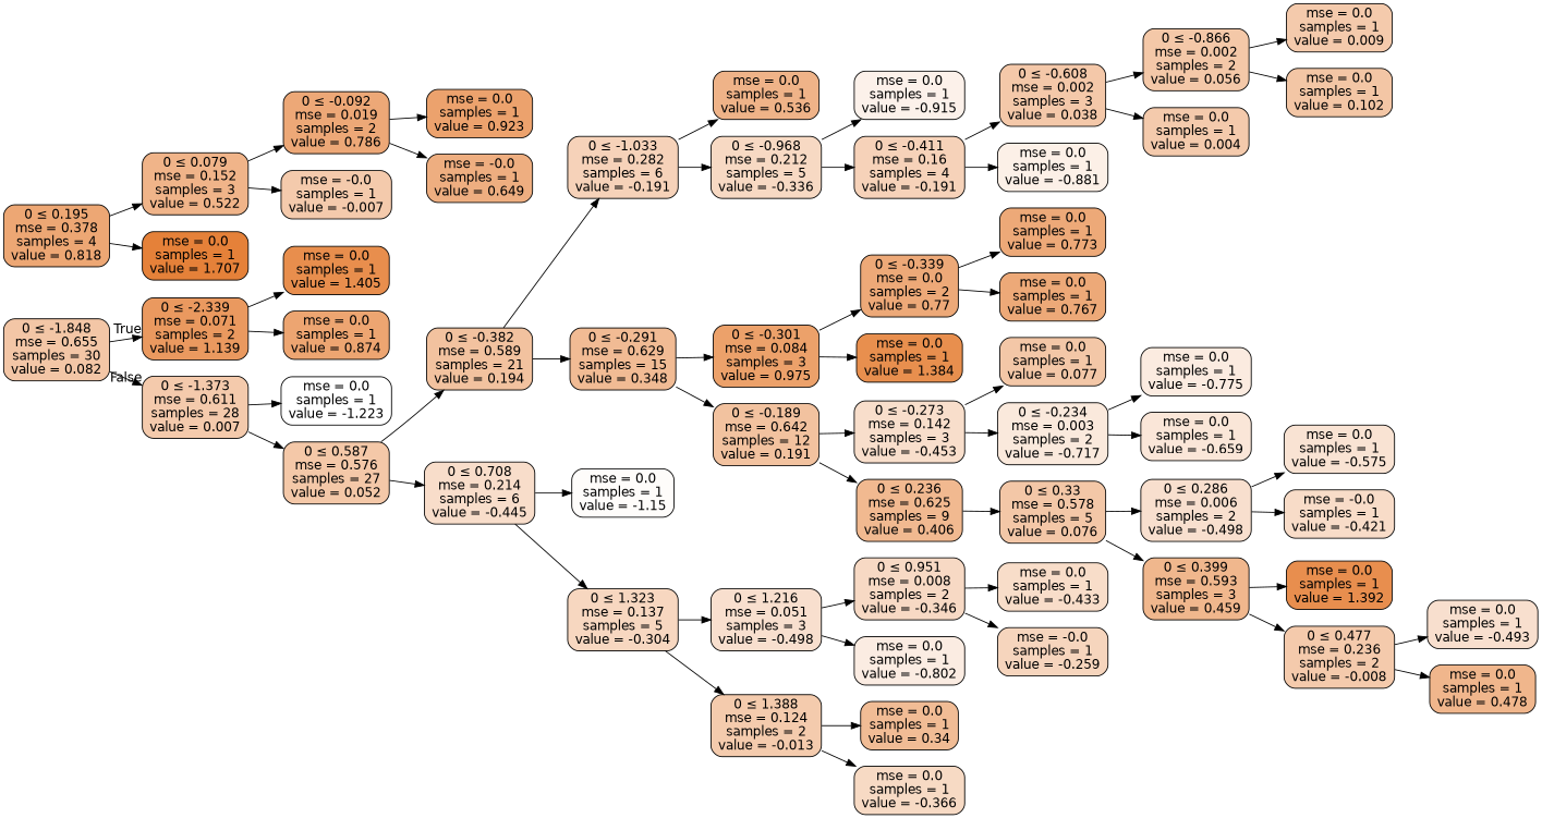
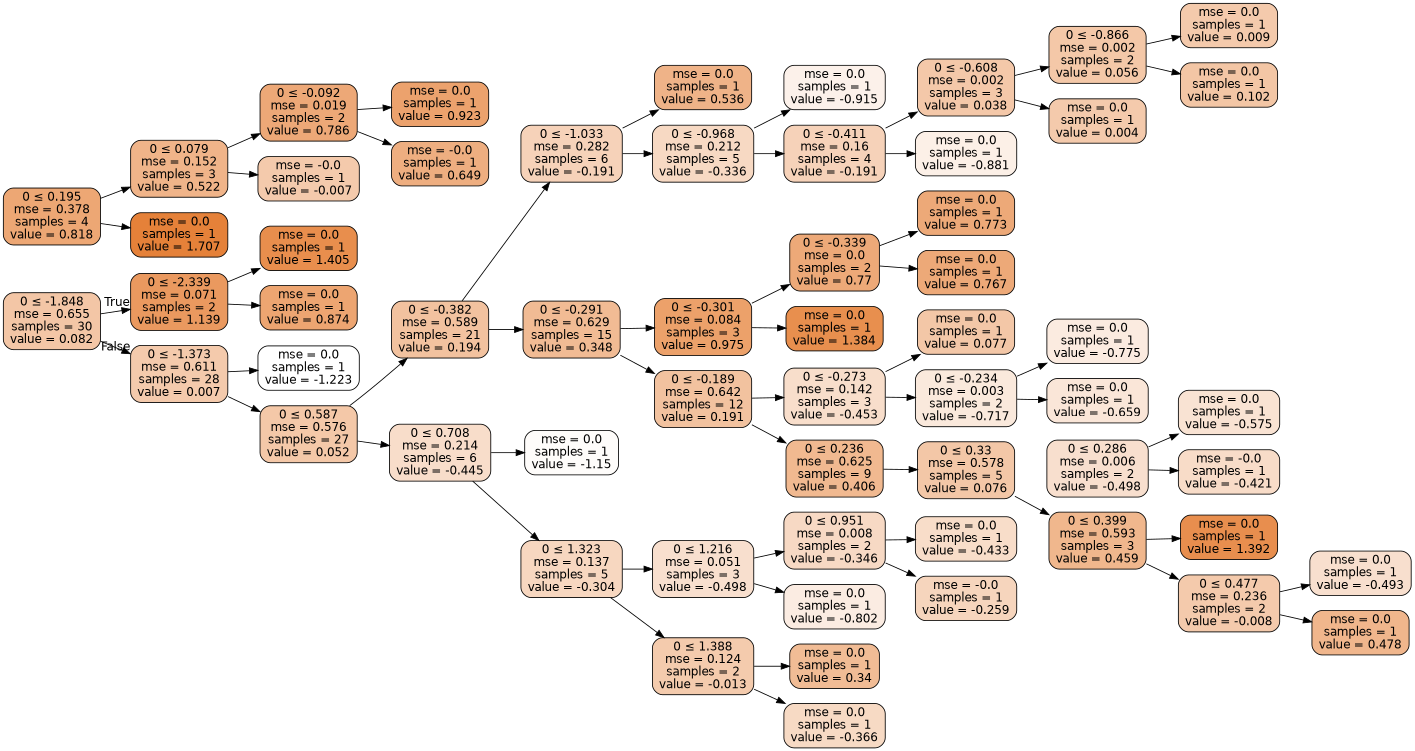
  digraph {
    rankdir=LR
    node [color=black fillcolor="#e581396b" fontname=helvetica shape=box style="filled, rounded"]
    edge [fontname=helvetica]
    n1 [fillcolor="#e5813972" label=<0 &le; -1.848<br/>mse = 0.655<br/>samples = 30<br/>value = 0.082>]
    n2 [fillcolor="#e58139ce" label=<0 &le; -2.339<br/>mse = 0.071<br/>samples = 2<br/>value = 1.139>]
    n3 [label=<0 &le; -1.373<br/>mse = 0.611<br/>samples = 28<br/>value = 0.007>]
    n4 [fillcolor="#e58139e5" label=<mse = 0.0<br/>samples = 1<br/>value = 1.405>]
    n5 [fillcolor="#e58139b6" label=<mse = 0.0<br/>samples = 1<br/>value = 0.874>]
    n6 [fillcolor="#e5813900" label=<mse = 0.0<br/>samples = 1<br/>value = -1.223>]
    n7 [fillcolor="#e581396f" label=<0 &le; 0.587<br/>mse = 0.576<br/>samples = 27<br/>value = 0.052>]
    n8 [fillcolor="#e581397b" label=<0 &le; -0.382<br/>mse = 0.589<br/>samples = 21<br/>value = 0.194>]
    n9 [fillcolor="#e5813944" label=<0 &le; 0.708<br/>mse = 0.214<br/>samples = 6<br/>value = -0.445>]
    n10 [fillcolor="#e581395a" label=<0 &le; -1.033<br/>mse = 0.282<br/>samples = 6<br/>value = -0.191>]
    n11 [fillcolor="#e5813989" label=<0 &le; -0.291<br/>mse = 0.629<br/>samples = 15<br/>value = 0.348>]
    n12 [fillcolor="#e5813906" label=<mse = 0.0<br/>samples = 1<br/>value = -1.15>]
    n13 [fillcolor="#e5813950" label=<0 &le; 1.323<br/>mse = 0.137<br/>samples = 5<br/>value = -0.304>]
    n14 [fillcolor="#e5813999" label=<mse = 0.0<br/>samples = 1<br/>value = 0.536>]
    n15 [fillcolor="#e581394d" label=<0 &le; -0.968<br/>mse = 0.212<br/>samples = 5<br/>value = -0.336>]
    n16 [fillcolor="#e58139bf" label=<0 &le; -0.301<br/>mse = 0.084<br/>samples = 3<br/>value = 0.975>]
    n17 [fillcolor="#e581397b" label=<0 &le; -0.189<br/>mse = 0.642<br/>samples = 12<br/>value = 0.191>]
    n18 [fillcolor="#e581391b" label=<mse = 0.0<br/>samples = 1<br/>value = -0.915>]
    n19 [fillcolor="#e581395a" label=<0 &le; -0.411<br/>mse = 0.16<br/>samples = 4<br/>value = -0.191>]
    n20 [fillcolor="#e581396e" label=<0 &le; -0.608<br/>mse = 0.002<br/>samples = 3<br/>value = 0.038>]
    n21 [fillcolor="#e581391e" label=<mse = 0.0<br/>samples = 1<br/>value = -0.881>]
    n22 [fillcolor="#e581396f" label=<0 &le; -0.866<br/>mse = 0.002<br/>samples = 2<br/>value = 0.056>]
    n23 [label=<mse = 0.0<br/>samples = 1<br/>value = 0.004>]
    n24 [label=<mse = 0.0<br/>samples = 1<br/>value = 0.009>]
    n25 [fillcolor="#e5813973" label=<mse = 0.0<br/>samples = 1<br/>value = 0.102>]
    n26 [fillcolor="#e58139ad" label=<0 &le; -0.339<br/>mse = 0.0<br/>samples = 2<br/>value = 0.77>]
    n27 [fillcolor="#e58139e3" label=<mse = 0.0<br/>samples = 1<br/>value = 1.384>]
    n28 [fillcolor="#e5813943" label=<0 &le; -0.273<br/>mse = 0.142<br/>samples = 3<br/>value = -0.453>]
    n29 [fillcolor="#e581398e" label=<0 &le; 0.236<br/>mse = 0.625<br/>samples = 9<br/>value = 0.406>]
    n30 [fillcolor="#e58139ae" label=<mse = 0.0<br/>samples = 1<br/>value = 0.773>]
    n31 [fillcolor="#e58139ad" label=<mse = 0.0<br/>samples = 1<br/>value = 0.767>]
    n32 [fillcolor="#e5813971" label=<mse = 0.0<br/>samples = 1<br/>value = 0.077>]
    n33 [fillcolor="#e581392c" label=<0 &le; -0.234<br/>mse = 0.003<br/>samples = 2<br/>value = -0.717>]
    n34 [fillcolor="#e5813971" label=<0 &le; 0.33<br/>mse = 0.578<br/>samples = 5<br/>value = 0.076>]
    n35 [fillcolor="#e5813927" label=<mse = 0.0<br/>samples = 1<br/>value = -0.775>]
    n36 [fillcolor="#e5813931" label=<mse = 0.0<br/>samples = 1<br/>value = -0.659>]
    n37 [fillcolor="#e58139b2" label=<0 &le; 0.195<br/>mse = 0.378<br/>samples = 4<br/>value = 0.818>]
    n38 [fillcolor="#e5813998" label=<0 &le; 0.079<br/>mse = 0.152<br/>samples = 3<br/>value = 0.522>]
    n39 [fillcolor="#e58139ff" label=<mse = 0.0<br/>samples = 1<br/>value = 1.707>]
    n40 [fillcolor="#e581393f" label=<0 &le; 0.286<br/>mse = 0.006<br/>samples = 2<br/>value = -0.498>]
    n41 [fillcolor="#e5813992" label=<0 &le; 0.399<br/>mse = 0.593<br/>samples = 3<br/>value = 0.459>]
    n42 [fillcolor="#e58139af" label=<0 &le; -0.092<br/>mse = 0.019<br/>samples = 2<br/>value = 0.786>]
    n43 [fillcolor="#e581396a" label=<mse = -0.0<br/>samples = 1<br/>value = -0.007>]
    n44 [fillcolor="#e58139bb" label=<mse = 0.0<br/>samples = 1<br/>value = 0.923>]
    n45 [fillcolor="#e58139a3" label=<mse = -0.0<br/>samples = 1<br/>value = 0.649>]
    n46 [fillcolor="#e5813938" label=<mse = 0.0<br/>samples = 1<br/>value = -0.575>]
    n47 [fillcolor="#e5813946" label=<mse = -0.0<br/>samples = 1<br/>value = -0.421>]
    n48 [fillcolor="#e58139e4" label=<mse = 0.0<br/>samples = 1<br/>value = 1.392>]
    n49 [fillcolor="#e581396a" label=<0 &le; 0.477<br/>mse = 0.236<br/>samples = 2<br/>value = -0.008>]
    n50 [fillcolor="#e581393f" label=<mse = 0.0<br/>samples = 1<br/>value = -0.493>]
    n51 [fillcolor="#e5813994" label=<mse = 0.0<br/>samples = 1<br/>value = 0.478>]
    n52 [fillcolor="#e581393f" label=<0 &le; 1.216<br/>mse = 0.051<br/>samples = 3<br/>value = -0.498>]
    n53 [fillcolor="#e5813969" label=<0 &le; 1.388<br/>mse = 0.124<br/>samples = 2<br/>value = -0.013>]
    n54 [fillcolor="#e581394c" label=<0 &le; 0.951<br/>mse = 0.008<br/>samples = 2<br/>value = -0.346>]
    n55 [fillcolor="#e5813925" label=<mse = 0.0<br/>samples = 1<br/>value = -0.802>]
    n56 [fillcolor="#e5813988" label=<mse = 0.0<br/>samples = 1<br/>value = 0.34>]
    n57 [fillcolor="#e581394b" label=<mse = 0.0<br/>samples = 1<br/>value = -0.366>]
    n58 [fillcolor="#e5813945" label=<mse = 0.0<br/>samples = 1<br/>value = -0.433>]
    n59 [fillcolor="#e5813954" label=<mse = -0.0<br/>samples = 1<br/>value = -0.259>]
    n1 -> n2 [headlabel=True labelangle=45 labeldistance=2.5]
    n1 -> n3 [headlabel=False labelangle=-45 labeldistance=2.5]
    n2 -> n4
    n2 -> n5
    n3 -> n6
    n3 -> n7
    n7 -> n8
    n7 -> n9
    n8 -> n10
    n8 -> n11
    n9 -> n12
    n9 -> n13
    n10 -> n14
    n10 -> n15
    n11 -> n16
    n11 -> n17
    n13 -> n52
    n13 -> n53
    n15 -> n18
    n15 -> n19
    n16 -> n26
    n16 -> n27
    n17 -> n28
    n17 -> n29
    n19 -> n20
    n19 -> n21
    n20 -> n22
    n20 -> n23
    n22 -> n24
    n22 -> n25
    n26 -> n30
    n26 -> n31
    n28 -> n32
    n28 -> n33
    n29 -> n34
    n33 -> n35
    n33 -> n36
-   n34 -> n40
    n34 -> n41
    n37 -> n38
    n37 -> n39
    n38 -> n42
    n38 -> n43
    n40 -> n46
    n40 -> n47
    n41 -> n48
    n41 -> n49
    n42 -> n44
    n42 -> n45
    n49 -> n50
    n49 -> n51
    n52 -> n54
    n52 -> n55
    n53 -> n56
    n53 -> n57
    n54 -> n58
    n54 -> n59
  }
